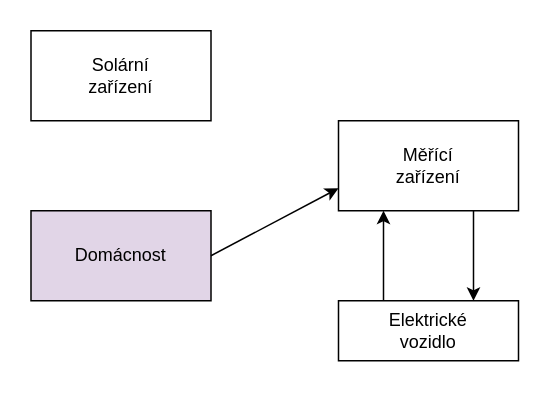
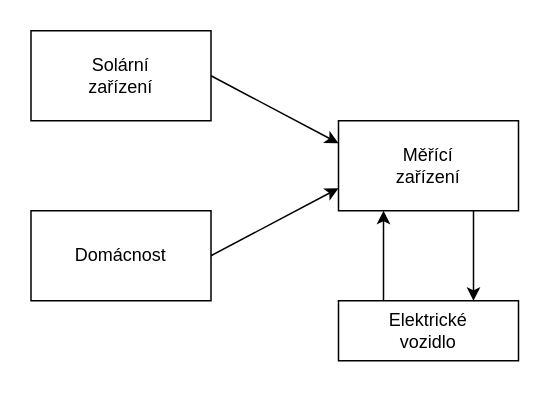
  <mxCell id="0" />
  <mxCell id="1" parent="0" />
- <mxCell id="2" value="Domácnost" style="rounded=0;whiteSpace=wrap;html=1;fillColor=#e1d5e7;" vertex="1" parent="1"><mxGeometry x="20" y="140" width="120" height="60" as="geometry" /></mxCell>
+ <mxCell id="2" value="Domácnost" style="rounded=0;whiteSpace=wrap;html=1;" vertex="1" parent="1"><mxGeometry x="20" y="140" width="120" height="60" as="geometry" /></mxCell>
  <mxCell id="3" value="&lt;div&gt;Solární&lt;/div&gt;&lt;div&gt;zařízení&lt;/div&gt;" style="rounded=0;whiteSpace=wrap;html=1;" vertex="1" parent="1"><mxGeometry x="20" y="20" width="120" height="60" as="geometry" /></mxCell>
  <mxCell id="4" value="&lt;div&gt;Měřící&lt;/div&gt;zařízení" style="rounded=0;whiteSpace=wrap;html=1;" vertex="1" parent="1"><mxGeometry x="225" y="80" width="120" height="60" as="geometry" /></mxCell>
  <mxCell id="5" value="&lt;div&gt;Elektrické&lt;/div&gt;&lt;div&gt;vozidlo&lt;br&gt;&lt;/div&gt;" style="rounded=0;whiteSpace=wrap;html=1;" vertex="1" parent="1"><mxGeometry x="225" y="200" width="120" height="40" as="geometry" /></mxCell>
  <mxCell id="6" value="" style="endArrow=classic;html=1;rounded=0;entryX=0;entryY=0.75;entryDx=0;entryDy=0;exitX=1;exitY=0.5;exitDx=0;exitDy=0;" edge="1" parent="1" source="2" target="4"><mxGeometry width="50" height="50" relative="1" as="geometry"><mxPoint x="55" y="360" as="sourcePoint" /><mxPoint x="105" y="310" as="targetPoint" /></mxGeometry></mxCell>
+ <mxCell id="7" value="" style="endArrow=classic;html=1;rounded=0;entryX=0;entryY=0.25;entryDx=0;entryDy=0;exitX=1;exitY=0.5;exitDx=0;exitDy=0;" edge="1" parent="1" source="3" target="4"><mxGeometry width="50" height="50" relative="1" as="geometry"><mxPoint x="150" y="180" as="sourcePoint" /><mxPoint x="235" y="135" as="targetPoint" /></mxGeometry></mxCell>
  <mxCell id="8" value="" style="endArrow=classic;html=1;rounded=0;entryX=0.25;entryY=1;entryDx=0;entryDy=0;exitX=0.25;exitY=0;exitDx=0;exitDy=0;" edge="1" parent="1" source="5" target="4"><mxGeometry width="50" height="50" relative="1" as="geometry"><mxPoint x="160" y="190" as="sourcePoint" /><mxPoint x="245" y="145" as="targetPoint" /></mxGeometry></mxCell>
  <mxCell id="9" value="" style="endArrow=classic;html=1;rounded=0;entryX=0.75;entryY=0;entryDx=0;entryDy=0;exitX=0.75;exitY=1;exitDx=0;exitDy=0;" edge="1" parent="1" source="4" target="5"><mxGeometry width="50" height="50" relative="1" as="geometry"><mxPoint x="170" y="200" as="sourcePoint" /><mxPoint x="255" y="155" as="targetPoint" /></mxGeometry></mxCell>
